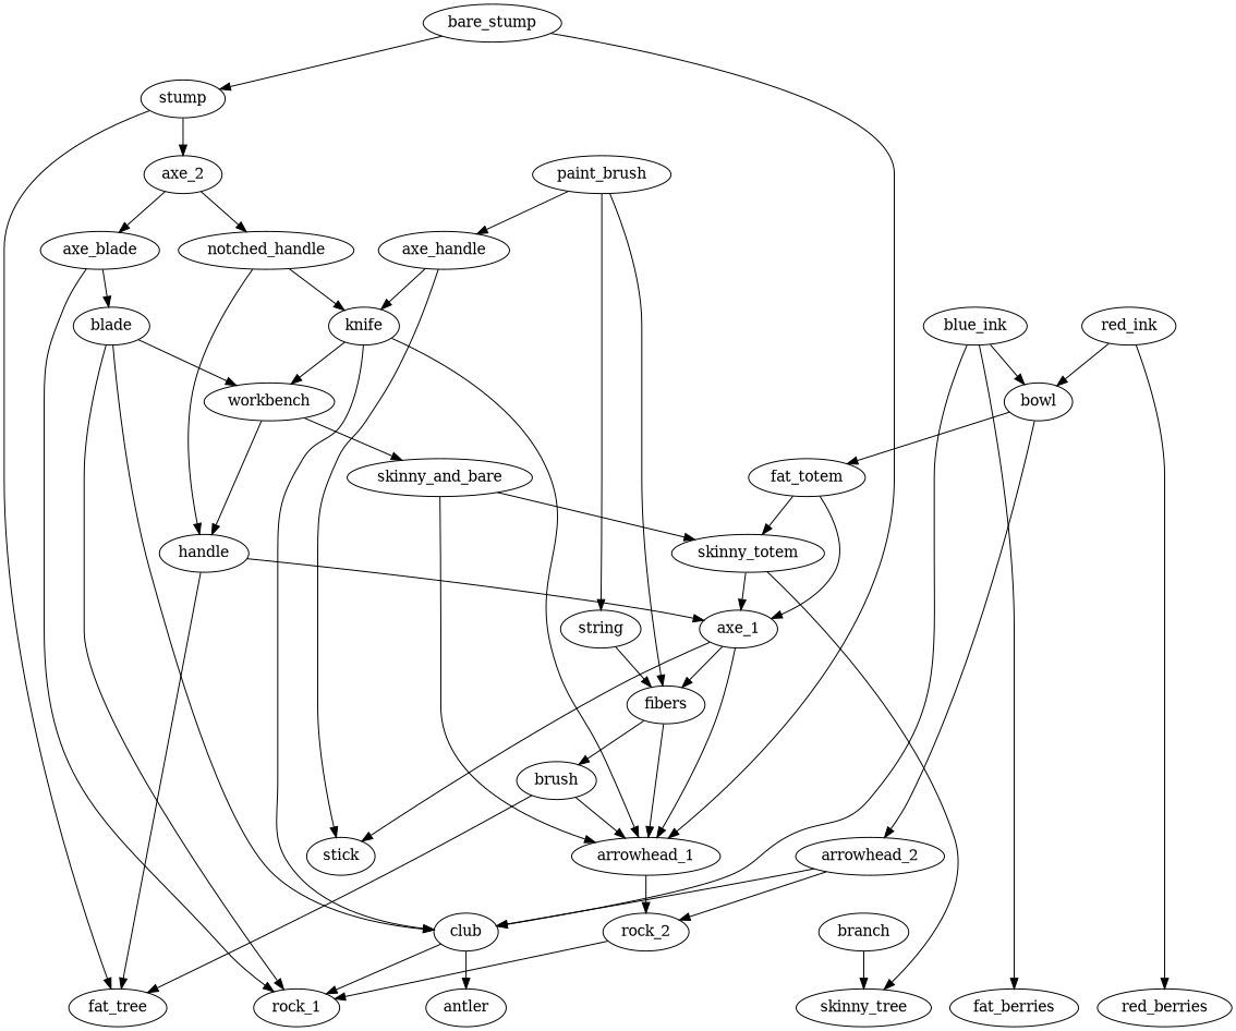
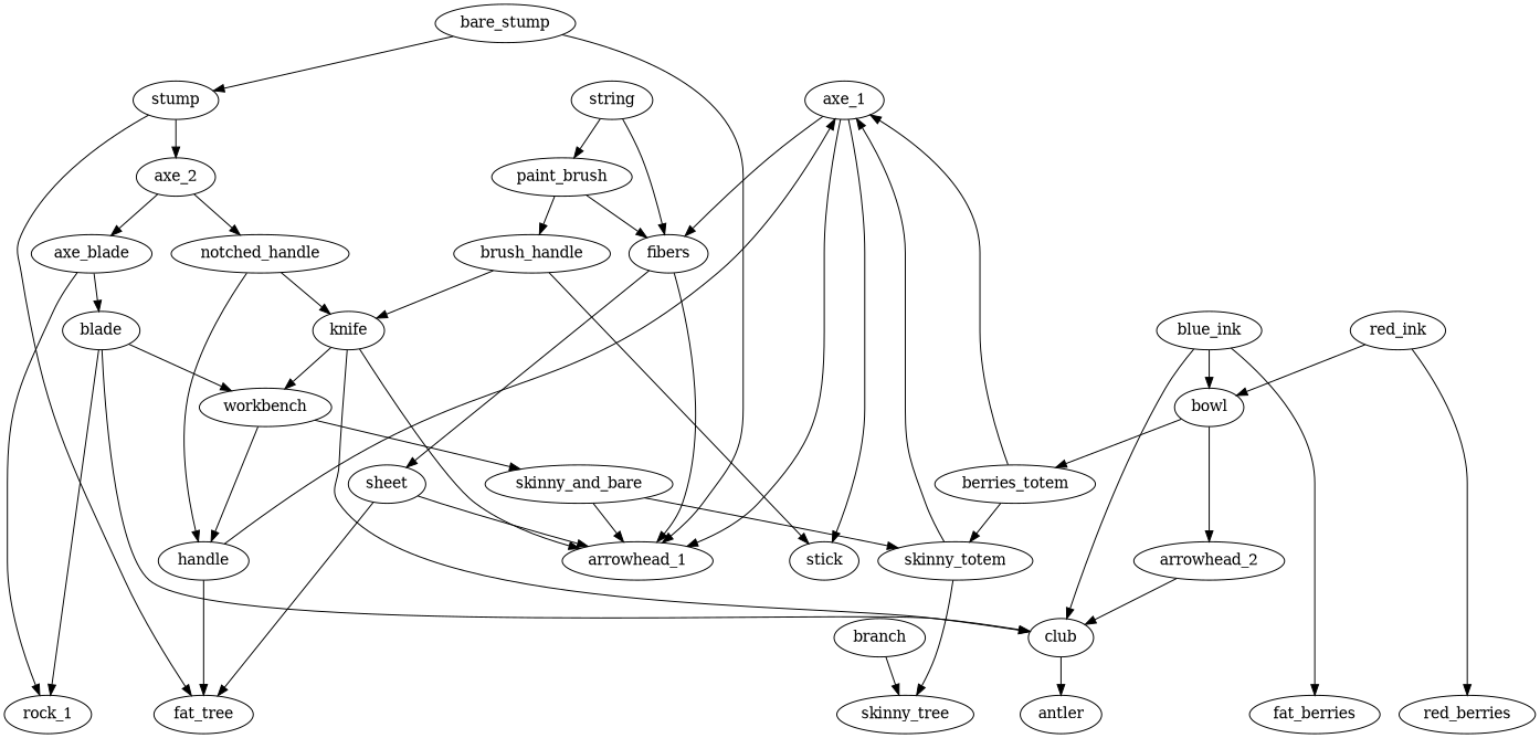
  digraph {
    fat_tree
    antler
    rock_1
    n4 [label=fat_berries]
    skinny_tree
    red_berries
    club
-   rock_2
    branch
    stick
    arrowhead_2
    arrowhead_1
-   sheet [label=brush]
+   sheet
    fibers
    axe_1
    string
    handle
    skinny_totem
    skinny_and_bare
-   fat_totem
+   fat_totem [label=berries_totem]
    bowl
    workbench
    blade
    blue_ink
    red_ink
    knife
    axe_blade
-   brush_handle [label=axe_handle]
+   brush_handle
    notched_handle
    paint_brush
    axe_2
    stump
    bare_stump
    subgraph sub_1 {
      rank=same
      fat_tree
      antler
      rock_1
      n4
      skinny_tree
      red_berries
    }
    subgraph sub_2 {
      rank=same
      club
-     rock_2
      branch
    }
    subgraph sub_3 {
      rank=same
      stick
      arrowhead_2
      arrowhead_1
    }
    subgraph sub_4 {
      rank=same
      sheet
    }
    subgraph sub_5 {
      rank=same
      fibers
    }
    subgraph sub_6 {
      rank=same
      axe_1
      string
    }
    subgraph sub_7 {
      rank=same
      handle
      skinny_totem
    }
    subgraph sub_8 {
      rank=same
      skinny_and_bare
      fat_totem
    }
    subgraph sub_9 {
      rank=same
      bowl
      workbench
    }
    subgraph sub_10 {
      rank=same
      blade
      blue_ink
      red_ink
      knife
    }
    subgraph sub_11 {
      rank=same
      axe_blade
      brush_handle
      notched_handle
    }
    subgraph sub_12 {
      rank=same
      paint_brush
      axe_2
    }
    subgraph sub_13 {
      rank=same
      stump
    }
    subgraph sub_14 {
      rank=same
      bare_stump
    }
    club -> antler
-   club -> rock_1
-   rock_2 -> rock_1
    branch -> skinny_tree
    arrowhead_2 -> club
-   arrowhead_2 -> rock_2
-   arrowhead_1 -> rock_2
    sheet -> fat_tree
    sheet -> arrowhead_1
    fibers -> arrowhead_1
    fibers -> sheet
    axe_1 -> stick
    axe_1 -> arrowhead_1
    axe_1 -> fibers
    string -> fibers
    handle -> fat_tree
    handle -> axe_1
    skinny_totem -> skinny_tree
    skinny_totem -> axe_1
    skinny_and_bare -> arrowhead_1
    skinny_and_bare -> skinny_totem
    fat_totem -> axe_1
    fat_totem -> skinny_totem
    bowl -> arrowhead_2
    bowl -> fat_totem
    workbench -> handle
    workbench -> skinny_and_bare
    blade -> rock_1
    blade -> club
    blade -> workbench
    blue_ink -> n4
    blue_ink -> club
    blue_ink -> bowl
    red_ink -> red_berries
    red_ink -> bowl
    knife -> club
    knife -> arrowhead_1
    knife -> workbench
    axe_blade -> rock_1
    axe_blade -> blade
    brush_handle -> stick
    brush_handle -> knife
    notched_handle -> handle
    notched_handle -> knife
    paint_brush -> fibers
-   paint_brush -> string
+   string -> paint_brush
    paint_brush -> brush_handle
    axe_2 -> axe_blade
    axe_2 -> notched_handle
    stump -> fat_tree
    stump -> axe_2
    bare_stump -> arrowhead_1
    bare_stump -> stump
  }
